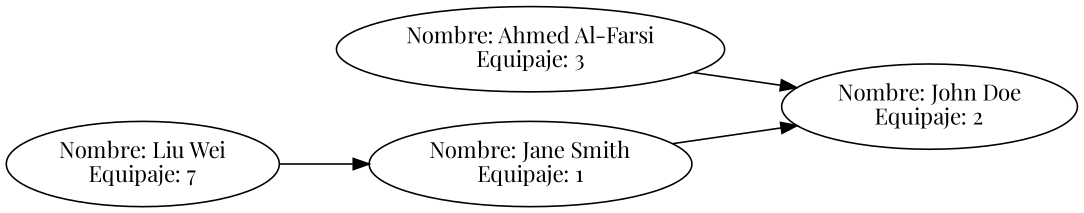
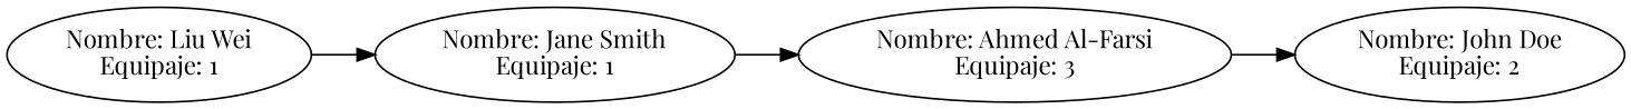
  digraph {
    fontname="Playfair Display"
    rankdir=LR
    node [fontname="Playfair Display"]
    edge [fontname="Playfair Display"]
    n1 [label="Nombre: Ahmed Al-Farsi\nEquipaje: 3"]
    n2 [label="Nombre: John Doe\nEquipaje: 2"]
-   n3 [label="Nombre: Liu Wei\nEquipaje: 7"]
+   n3 [label="Nombre: Liu Wei\nEquipaje: 1"]
    n4 [label="Nombre: Jane Smith\nEquipaje: 1"]
    n1 -> n2
    n3 -> n4
-   n4 -> n2
+   n4 -> n1
  }
